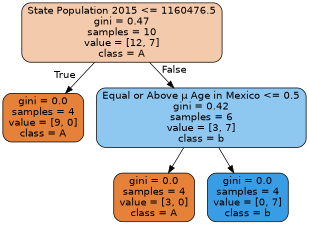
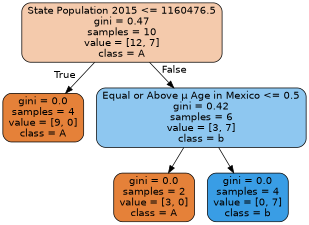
  digraph {
    node [color=black fillcolor="#e58139" fontname=helvetica shape=box style="filled, rounded"]
    edge [fontname=helvetica]
    n1 [fillcolor="#f4caac" label="State Population 2015 <= 1160476.5\ngini = 0.47\nsamples = 10\nvalue = [12, 7]\nclass = A"]
    n2 [label="gini = 0.0\nsamples = 4\nvalue = [9, 0]\nclass = A"]
    n3 [fillcolor="#8ec7f0" label="Equal or Above μ Age in Mexico <= 0.5\ngini = 0.42\nsamples = 6\nvalue = [3, 7]\nclass = b"]
-   n4 [label="gini = 0.0\nsamples = 4\nvalue = [3, 0]\nclass = A"]
+   n4 [label="gini = 0.0\nsamples = 2\nvalue = [3, 0]\nclass = A"]
    n5 [fillcolor="#399de5" label="gini = 0.0\nsamples = 4\nvalue = [0, 7]\nclass = b"]
    n1 -> n2 [headlabel=True labelangle=45 labeldistance=2.5]
    n1 -> n3 [headlabel=False labelangle=-45 labeldistance=2.5]
    n3 -> n4
    n3 -> n5
  }
